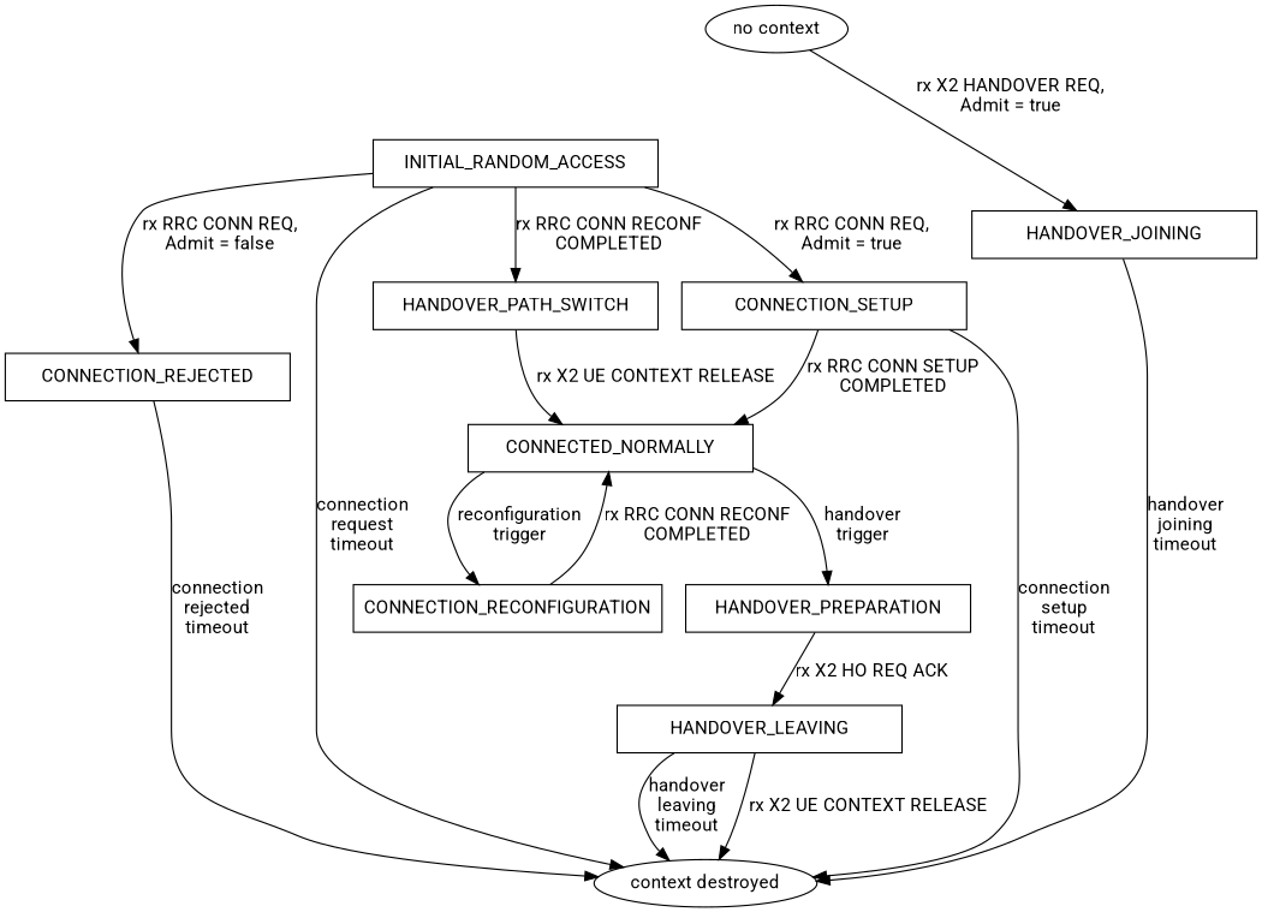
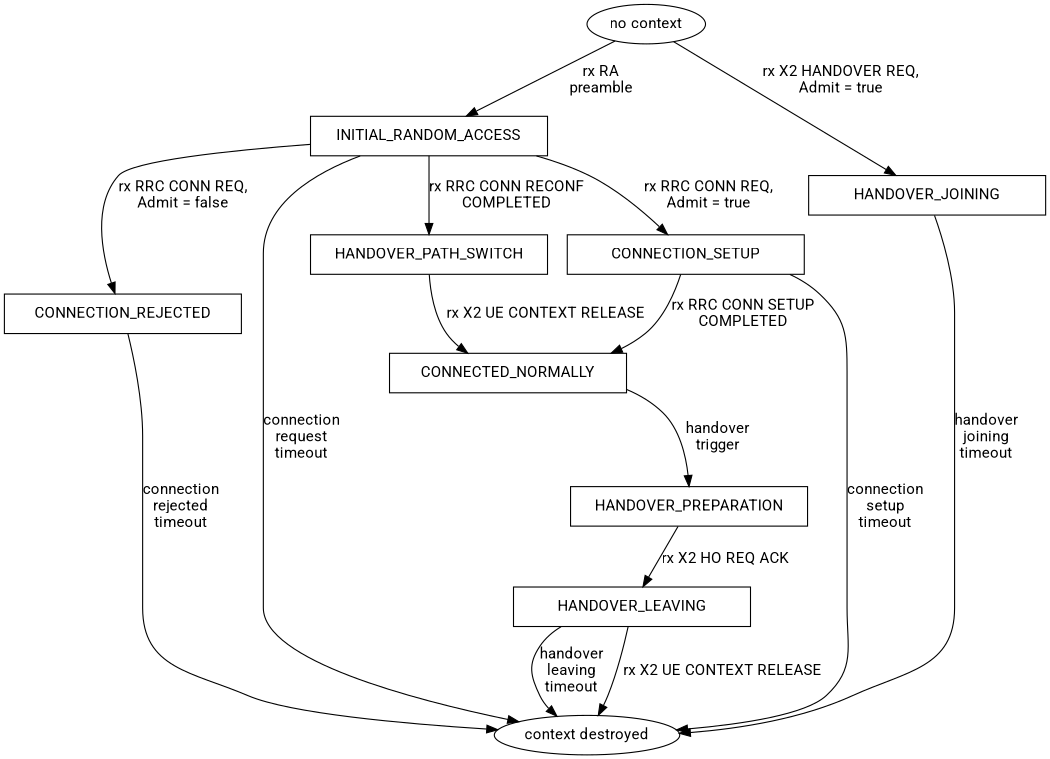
  digraph {
    fontname=Roboto
    node [fontname=Roboto shape=box]
    edge [fontname=Roboto]
    n1 [label="no context" shape=ellipse]
    INITIAL_RANDOM_ACCESS [width=3]
    HANDOVER_JOINING [width=3]
    CONNECTION_SETUP [width=3]
    CONNECTION_REJECTED [width=3]
    n6 [label="context destroyed" shape=ellipse]
    HANDOVER_PATH_SWITCH [width=3]
    CONNECTED_NORMALLY [width=3]
-   CONNECTION_RECONFIGURATION [width=3]
    HANDOVER_PREPARATION [width=3]
    HANDOVER_LEAVING [width=3]
+   n1 -> INITIAL_RANDOM_ACCESS [label="rx RA\npreamble"]
    n1 -> HANDOVER_JOINING [label="rx X2 HANDOVER REQ,\nAdmit = true"]
    INITIAL_RANDOM_ACCESS -> CONNECTION_SETUP [label="rx RRC CONN REQ,\nAdmit = true"]
    INITIAL_RANDOM_ACCESS -> CONNECTION_REJECTED [label="rx RRC CONN REQ,\nAdmit = false"]
    INITIAL_RANDOM_ACCESS -> n6 [label="connection\nrequest\ntimeout"]
    INITIAL_RANDOM_ACCESS -> HANDOVER_PATH_SWITCH [label="rx RRC CONN RECONF\nCOMPLETED"]
    HANDOVER_JOINING -> n6 [label="handover\njoining\ntimeout"]
    CONNECTION_SETUP -> n6 [label="connection\nsetup\ntimeout"]
    CONNECTION_SETUP -> CONNECTED_NORMALLY [label="rx RRC CONN SETUP\nCOMPLETED"]
    CONNECTION_REJECTED -> n6 [label="connection\nrejected\ntimeout"]
    HANDOVER_PATH_SWITCH -> CONNECTED_NORMALLY [label="rx X2 UE CONTEXT RELEASE"]
-   CONNECTED_NORMALLY -> CONNECTION_RECONFIGURATION [label="reconfiguration\ntrigger"]
    CONNECTED_NORMALLY -> HANDOVER_PREPARATION [label="handover\ntrigger"]
-   CONNECTION_RECONFIGURATION -> CONNECTED_NORMALLY [label="rx RRC CONN RECONF\nCOMPLETED"]
    HANDOVER_PREPARATION -> HANDOVER_LEAVING [label="rx X2 HO REQ ACK"]
    HANDOVER_LEAVING -> n6 [label="rx X2 UE CONTEXT RELEASE"]
    HANDOVER_LEAVING -> n6 [label="handover\nleaving\ntimeout"]
  }
